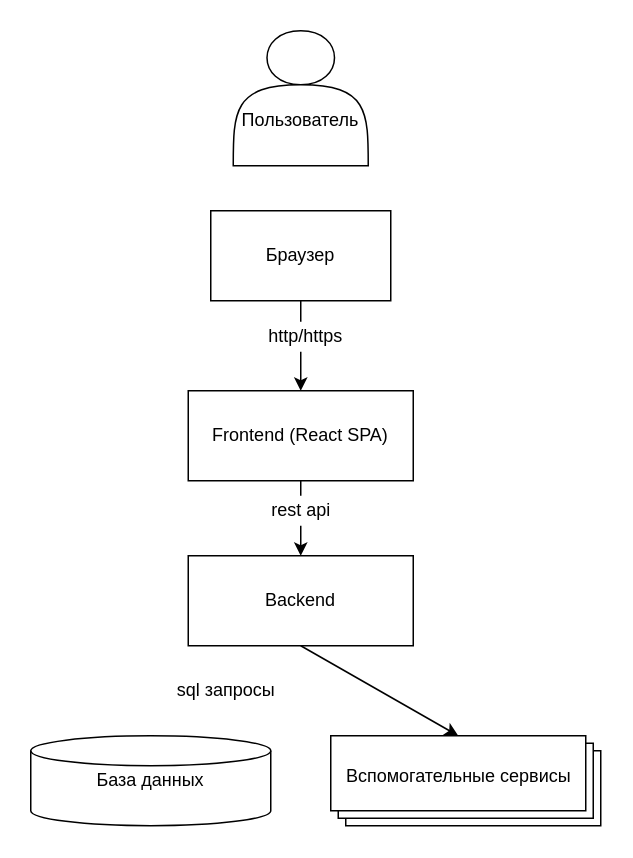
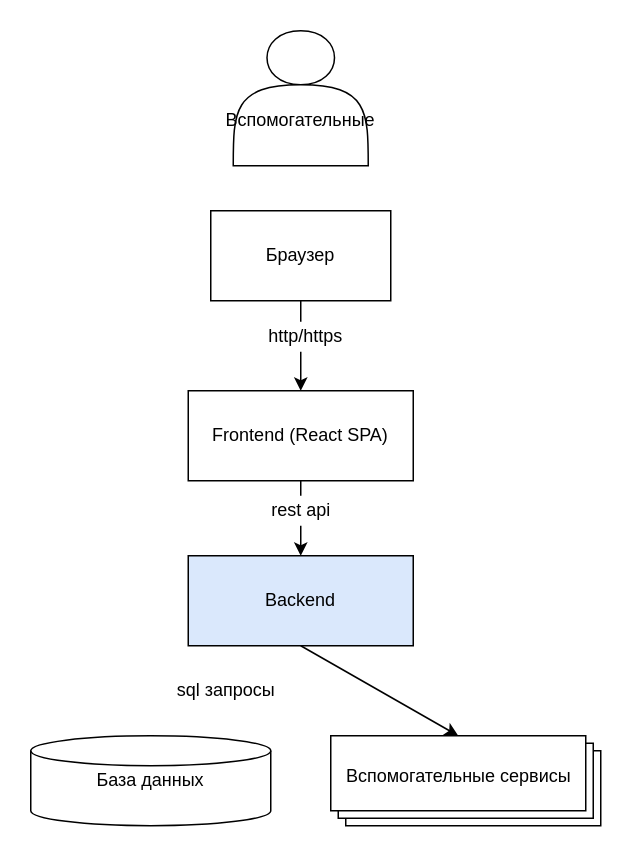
  <mxCell id="0" />
  <mxCell id="1" parent="0" />
  <mxCell id="2" value="База данных" style="strokeWidth=1;html=1;shape=mxgraph.flowchart.database;whiteSpace=wrap;" vertex="1" parent="1"><mxGeometry x="20" y="490" width="160" height="60" as="geometry" /></mxCell>
- <mxCell id="3" value="&lt;br&gt;&lt;br&gt;Пользователь" style="shape=actor;whiteSpace=wrap;html=1;" vertex="1" parent="1"><mxGeometry x="155" y="20" width="90" height="90" as="geometry" /></mxCell>
+ <mxCell id="3" value="&lt;br&gt;&lt;br&gt;Вспомогательные" style="shape=actor;whiteSpace=wrap;html=1;" vertex="1" parent="1"><mxGeometry x="155" y="20" width="90" height="90" as="geometry" /></mxCell>
  <mxCell id="4" style="edgeStyle=orthogonalEdgeStyle;rounded=0;orthogonalLoop=1;jettySize=auto;html=1;exitX=0.5;exitY=1;exitDx=0;exitDy=0;entryX=0.5;entryY=0;entryDx=0;entryDy=0;" edge="1" parent="1" source="5" target="7"><mxGeometry relative="1" as="geometry" /></mxCell>
  <mxCell id="5" value="Браузер" style="rounded=0;whiteSpace=wrap;html=1;" vertex="1" parent="1"><mxGeometry x="140" y="140" width="120" height="60" as="geometry" /></mxCell>
  <mxCell id="6" style="edgeStyle=orthogonalEdgeStyle;rounded=0;orthogonalLoop=1;jettySize=auto;html=1;exitX=0.5;exitY=1;exitDx=0;exitDy=0;entryX=0.5;entryY=0;entryDx=0;entryDy=0;" edge="1" parent="1" source="7" target="9"><mxGeometry relative="1" as="geometry" /></mxCell>
  <mxCell id="7" value="Frontend (React SPA)" style="rounded=0;whiteSpace=wrap;html=1;" vertex="1" parent="1"><mxGeometry x="125" y="260" width="150" height="60" as="geometry" /></mxCell>
  <mxCell id="8" style="edgeStyle=none;rounded=0;orthogonalLoop=1;jettySize=auto;html=1;exitX=0.5;exitY=1;exitDx=0;exitDy=0;entryX=0;entryY=0;entryDx=85;entryDy=0;entryPerimeter=0;" edge="1" parent="1" source="9" target="13"><mxGeometry relative="1" as="geometry" /></mxCell>
- <mxCell id="9" value="Backend" style="rounded=0;whiteSpace=wrap;html=1;" vertex="1" parent="1"><mxGeometry x="125" y="370" width="150" height="60" as="geometry" /></mxCell>
+ <mxCell id="9" value="Backend" style="rounded=0;whiteSpace=wrap;html=1;fillColor=#dae8fc;" vertex="1" parent="1"><mxGeometry x="125" y="370" width="150" height="60" as="geometry" /></mxCell>
  <mxCell id="10" value="http/https" style="text;html=1;align=center;verticalAlign=middle;resizable=0;points=[];autosize=1;strokeColor=none;fillColor=default;" vertex="1" parent="1"><mxGeometry x="173" y="214" width="60" height="20" as="geometry" /></mxCell>
  <mxCell id="11" value="rest api" style="text;html=1;align=center;verticalAlign=middle;resizable=0;points=[];autosize=1;strokeColor=none;fillColor=default;" vertex="1" parent="1"><mxGeometry x="175" y="330" width="50" height="20" as="geometry" /></mxCell>
  <mxCell id="12" value="sql запросы" style="text;html=1;align=center;verticalAlign=middle;resizable=0;points=[];autosize=1;strokeColor=none;fillColor=default;" vertex="1" parent="1"><mxGeometry x="110" y="450" width="80" height="20" as="geometry" /></mxCell>
  <mxCell id="13" value="" style="verticalLabelPosition=bottom;verticalAlign=top;html=1;shape=mxgraph.basic.layered_rect;dx=10;outlineConnect=0;strokeWidth=1;fillColor=default;" vertex="1" parent="1"><mxGeometry x="220" y="490" width="180" height="60" as="geometry" /></mxCell>
  <mxCell id="14" value="Вспомогательные сервисы" style="text;html=1;align=center;verticalAlign=middle;resizable=0;points=[];autosize=1;strokeColor=none;fillColor=none;" vertex="1" parent="1"><mxGeometry x="220" y="507" width="170" height="20" as="geometry" /></mxCell>
